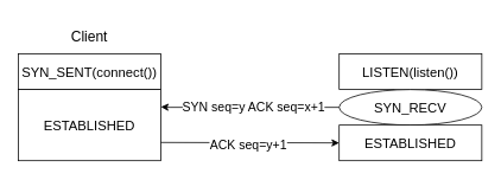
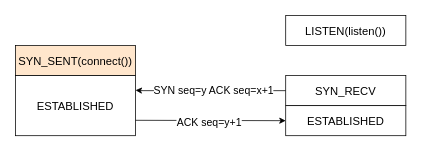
  <mxCell id="0" />
  <mxCell id="1" parent="0" />
- <mxCell id="2" value="&lt;font style=&quot;font-size: 16px&quot;&gt;Client&lt;/font&gt;" style="text;html=1;strokeColor=none;fillColor=none;align=center;verticalAlign=middle;whiteSpace=wrap;rounded=0;" parent="1" vertex="1"><mxGeometry x="60" y="20" width="80" height="40" as="geometry" /></mxCell>
- <mxCell id="3" value="&lt;font style=&quot;font-size: 15px&quot;&gt;SYN_SENT(connect())&lt;/font&gt;" style="rounded=0;whiteSpace=wrap;html=1;" parent="1" vertex="1"><mxGeometry x="20" y="60" width="160" height="40" as="geometry" /></mxCell>
- <mxCell id="4" value="&lt;font style=&quot;font-size: 15px&quot;&gt;LISTEN(listen())&lt;/font&gt;" style="rounded=0;whiteSpace=wrap;html=1;" parent="1" vertex="1"><mxGeometry x="380" y="60" width="160" height="40" as="geometry" /></mxCell>
+ <mxCell id="3" value="&lt;font style=&quot;font-size: 15px&quot;&gt;SYN_SENT(connect())&lt;/font&gt;" style="rounded=0;whiteSpace=wrap;html=1;fillColor=#ffe6cc;" parent="1" vertex="1"><mxGeometry x="20" y="60" width="160" height="40" as="geometry" /></mxCell>
+ <mxCell id="4" value="&lt;font style=&quot;font-size: 15px&quot;&gt;LISTEN(listen())&lt;/font&gt;" style="rounded=0;whiteSpace=wrap;html=1;" parent="1" vertex="1"><mxGeometry x="380" y="20" width="160" height="40" as="geometry" /></mxCell>
  <mxCell id="5" value="&lt;font style=&quot;font-size: 15px&quot;&gt;ESTABLISHED&lt;/font&gt;" style="rounded=0;whiteSpace=wrap;html=1;" parent="1" vertex="1"><mxGeometry x="20" y="100" width="160" height="80" as="geometry" /></mxCell>
- <mxCell id="6" value="&lt;font style=&quot;font-size: 15px&quot;&gt;SYN_RECV&lt;/font&gt;" style="ellipse;whiteSpace=wrap;html=1;" parent="1" vertex="1"><mxGeometry x="380" y="100" width="160" height="40" as="geometry" /></mxCell>
+ <mxCell id="6" value="&lt;font style=&quot;font-size: 15px&quot;&gt;SYN_RECV&lt;/font&gt;" style="rounded=0;whiteSpace=wrap;html=1;" parent="1" vertex="1"><mxGeometry x="380" y="100" width="160" height="40" as="geometry" /></mxCell>
  <mxCell id="7" value="&lt;font style=&quot;font-size: 15px&quot;&gt;ESTABLISHED&lt;/font&gt;" style="rounded=0;whiteSpace=wrap;html=1;" parent="1" vertex="1"><mxGeometry x="380" y="140" width="160" height="40" as="geometry" /></mxCell>
  <mxCell id="8" style="edgeStyle=orthogonalEdgeStyle;rounded=0;orthogonalLoop=1;jettySize=auto;html=1;exitX=0;exitY=0.5;exitDx=0;exitDy=0;" parent="1" source="6" edge="1"><mxGeometry relative="1" as="geometry"><mxPoint x="350" y="119.5" as="sourcePoint" /><mxPoint x="180" y="119.5" as="targetPoint" /><Array as="points"><mxPoint x="190" y="120" /></Array></mxGeometry></mxCell>
  <mxCell id="9" value="&lt;font style=&quot;font-size: 14px&quot;&gt;SYN seq=y ACK seq=x+1&lt;/font&gt;" style="text;html=1;resizable=0;points=[];align=center;verticalAlign=middle;labelBackgroundColor=#ffffff;" parent="8" vertex="1" connectable="0"><mxGeometry x="0.882" y="-101" relative="1" as="geometry"><mxPoint x="91" y="100" as="offset" /></mxGeometry></mxCell>
  <mxCell id="10" value="" style="endArrow=classic;html=1;entryX=0;entryY=0.5;entryDx=0;entryDy=0;" parent="1" target="7" edge="1"><mxGeometry width="50" height="50" relative="1" as="geometry"><mxPoint x="180" y="159.5" as="sourcePoint" /><mxPoint x="320" y="159.5" as="targetPoint" /></mxGeometry></mxCell>
  <mxCell id="11" value="&lt;font style=&quot;font-size: 14px&quot;&gt;ACK seq=y+1&lt;/font&gt;" style="text;html=1;resizable=0;points=[];align=center;verticalAlign=middle;labelBackgroundColor=#ffffff;" parent="10" vertex="1" connectable="0"><mxGeometry x="0.243" y="-2" relative="1" as="geometry"><mxPoint x="-26" as="offset" /></mxGeometry></mxCell>
